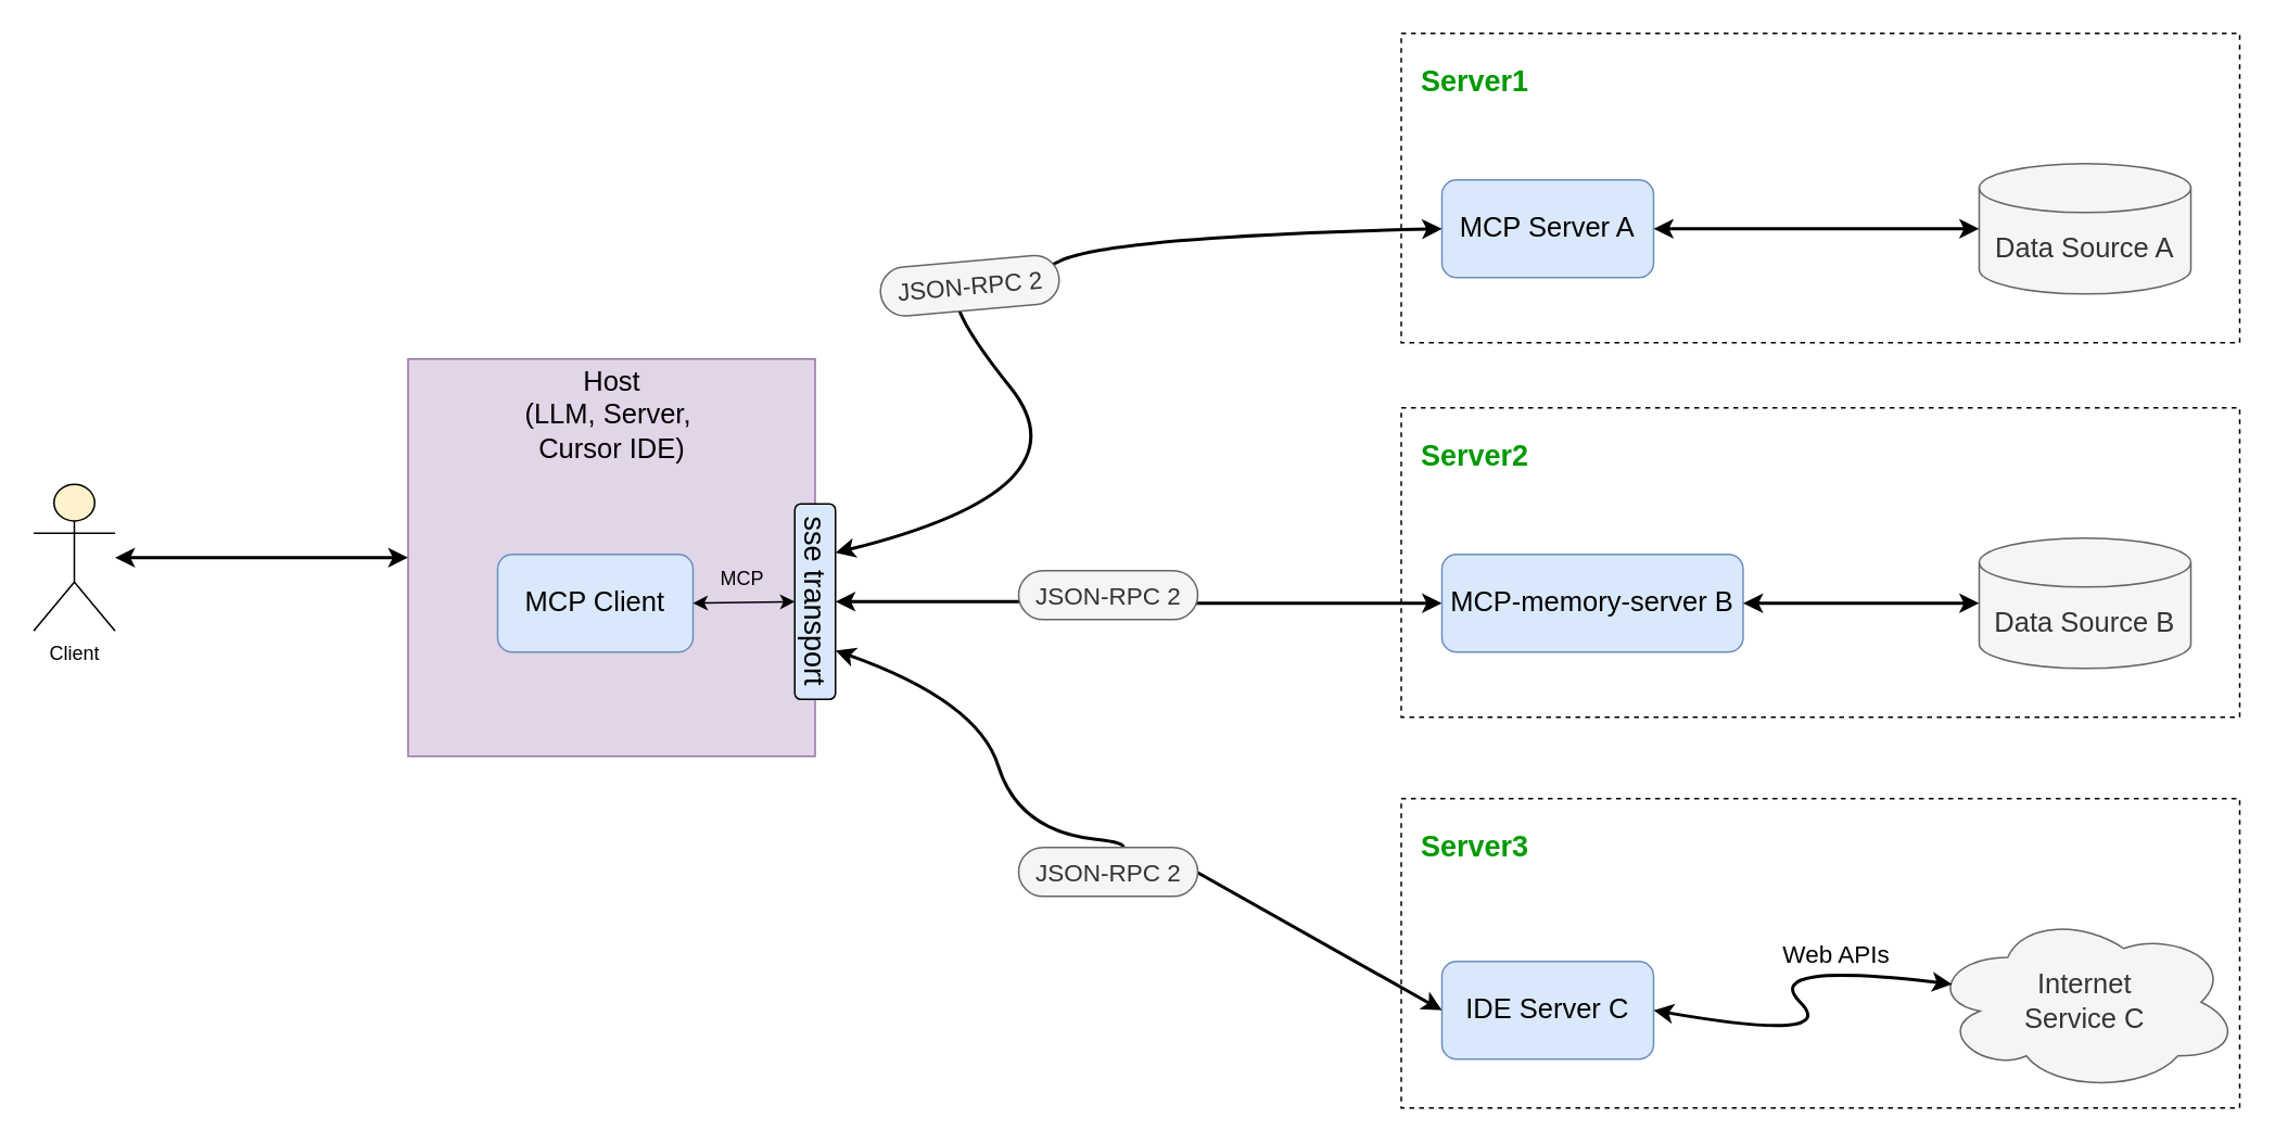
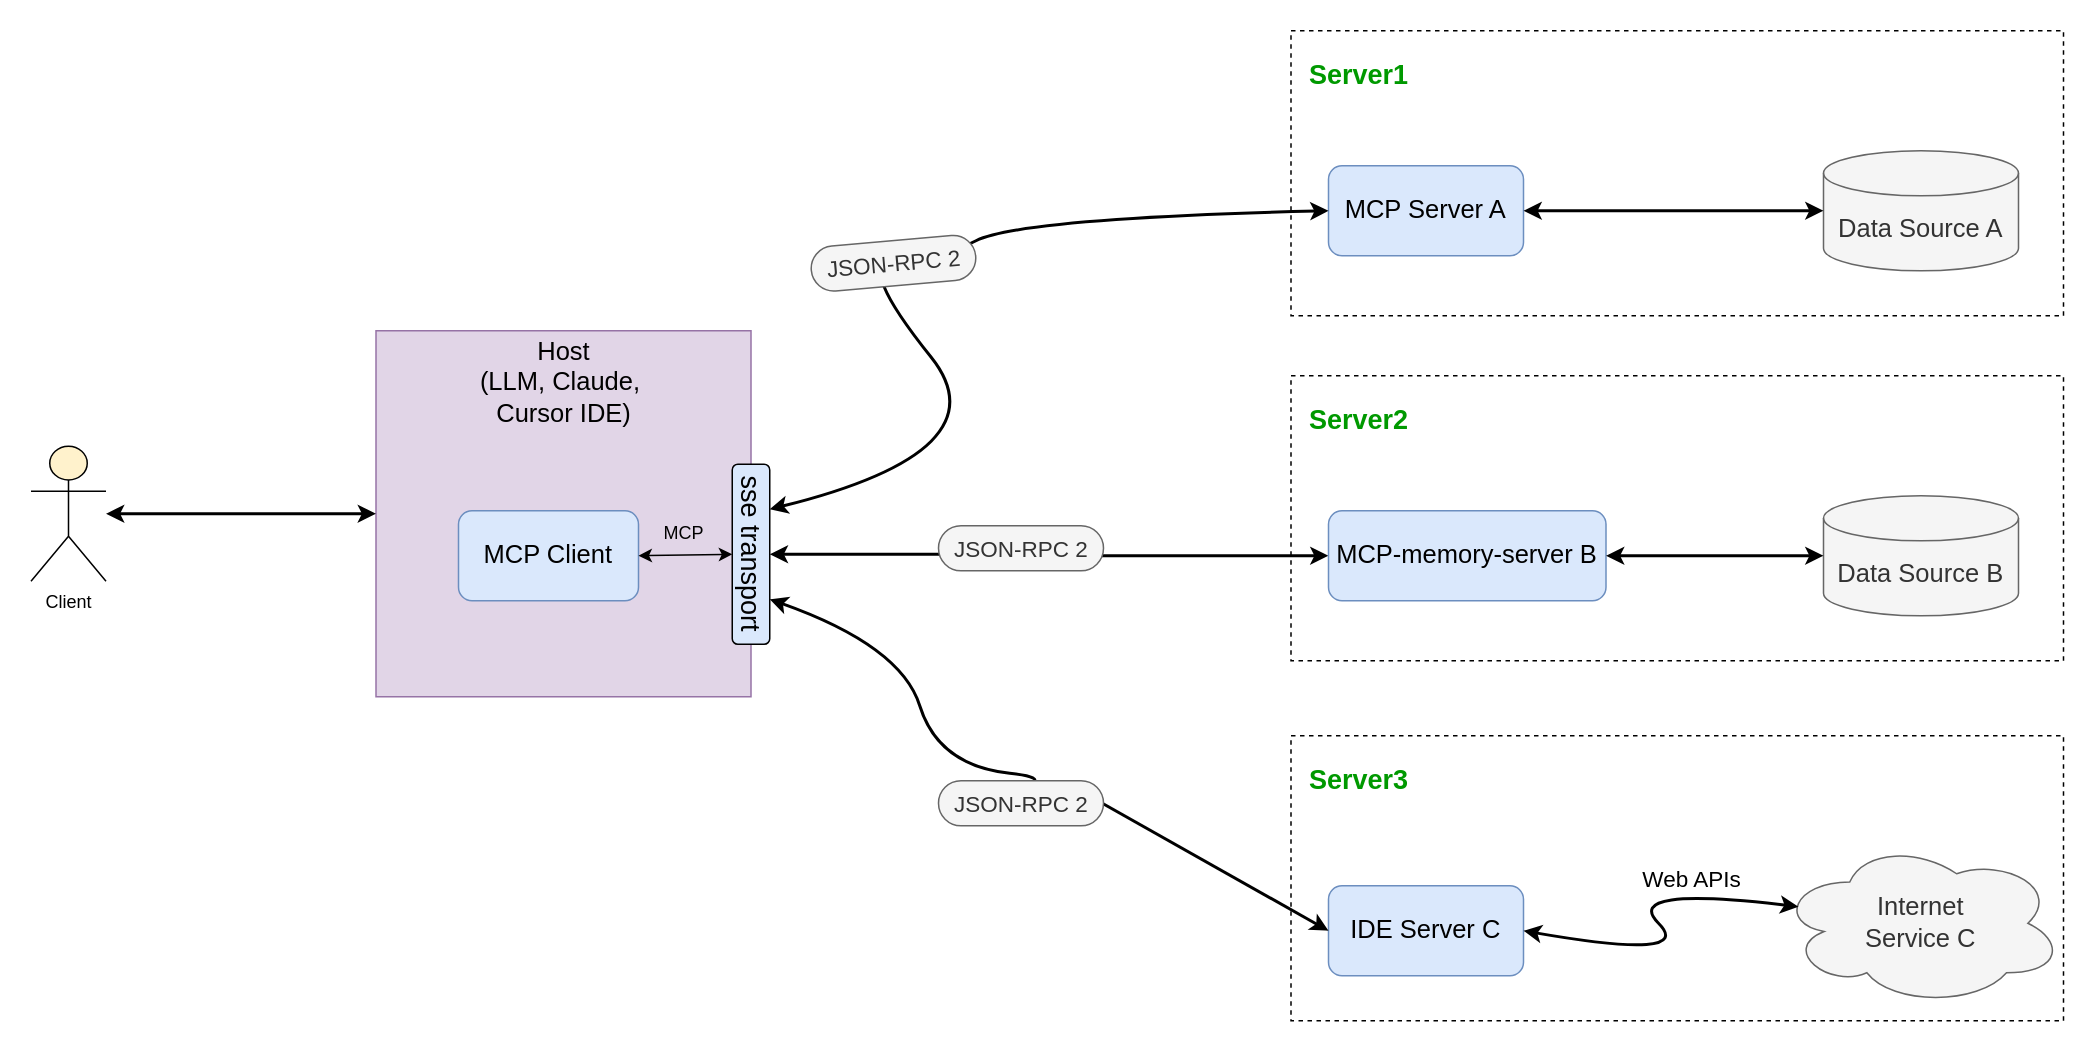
  <mxCell id="0" />
  <mxCell id="1" parent="0" />
  <mxCell id="2" value="" style="rounded=0;whiteSpace=wrap;html=1;dashed=1;" vertex="1" parent="1"><mxGeometry x="860" y="490" width="515" height="190" as="geometry" /></mxCell>
  <mxCell id="3" value="&lt;h2&gt;&lt;font style=&quot;color: rgb(0, 153, 0);&quot;&gt;Server3&lt;/font&gt;&lt;/h2&gt;" style="text;html=1;align=center;verticalAlign=middle;resizable=0;points=[];autosize=1;strokeColor=none;fillColor=none;" vertex="1" parent="1"><mxGeometry x="860" y="490" width="90" height="60" as="geometry" /></mxCell>
  <mxCell id="4" value="" style="rounded=0;whiteSpace=wrap;html=1;dashed=1;" vertex="1" parent="1"><mxGeometry x="860" y="250" width="515" height="190" as="geometry" /></mxCell>
  <mxCell id="5" style="edgeStyle=orthogonalEdgeStyle;rounded=0;orthogonalLoop=1;jettySize=auto;html=1;strokeWidth=2;startArrow=classic;startFill=1;exitX=0.5;exitY=0;exitDx=0;exitDy=0;" edge="1" parent="1" source="28" target="9"><mxGeometry relative="1" as="geometry" /></mxCell>
  <mxCell id="6" value="" style="rounded=0;whiteSpace=wrap;html=1;fillColor=#e1d5e7;strokeColor=#9673a6;" parent="1" vertex="1"><mxGeometry x="250" y="220" width="250" height="244" as="geometry" /></mxCell>
  <mxCell id="7" value="&lt;font style=&quot;font-size: 17px;&quot;&gt;MCP Client&lt;/font&gt;" style="rounded=1;whiteSpace=wrap;html=1;fillColor=#dae8fc;strokeColor=#6c8ebf;" parent="1" vertex="1"><mxGeometry x="305" y="340" width="120" height="60" as="geometry" /></mxCell>
- <mxCell id="8" value="&lt;font style=&quot;font-size: 17px;&quot;&gt;Host&lt;/font&gt;&lt;div&gt;&lt;font style=&quot;font-size: 17px;&quot;&gt;(LLM,&amp;nbsp;&lt;/font&gt;&lt;span style=&quot;font-size: 17px; background-color: transparent; color: light-dark(rgb(0, 0, 0), rgb(255, 255, 255));&quot;&gt;Server,&amp;nbsp;&lt;/span&gt;&lt;/div&gt;&lt;div&gt;&lt;font style=&quot;font-size: 17px;&quot;&gt;Cursor IDE)&lt;/font&gt;&lt;/div&gt;" style="text;html=1;align=center;verticalAlign=middle;resizable=0;points=[];autosize=1;strokeColor=none;fillColor=none;" parent="1" vertex="1"><mxGeometry x="305" y="220" width="140" height="70" as="geometry" /></mxCell>
+ <mxCell id="8" value="&lt;font style=&quot;font-size: 17px;&quot;&gt;Host&lt;/font&gt;&lt;div&gt;&lt;font style=&quot;font-size: 17px;&quot;&gt;(LLM,&amp;nbsp;&lt;/font&gt;&lt;span style=&quot;font-size: 17px; background-color: transparent; color: light-dark(rgb(0, 0, 0), rgb(255, 255, 255));&quot;&gt;Claude,&amp;nbsp;&lt;/span&gt;&lt;/div&gt;&lt;div&gt;&lt;font style=&quot;font-size: 17px;&quot;&gt;Cursor IDE)&lt;/font&gt;&lt;/div&gt;" style="text;html=1;align=center;verticalAlign=middle;resizable=0;points=[];autosize=1;strokeColor=none;fillColor=none;" parent="1" vertex="1"><mxGeometry x="305" y="220" width="140" height="70" as="geometry" /></mxCell>
  <mxCell id="9" value="&lt;font style=&quot;font-size: 17px;&quot;&gt;MCP-memory-server B&lt;/font&gt;" style="rounded=1;whiteSpace=wrap;html=1;fillColor=#dae8fc;strokeColor=#6c8ebf;container=1;" parent="1" vertex="1"><mxGeometry x="885" y="340" width="185" height="60" as="geometry" /></mxCell>
  <mxCell id="10" value="&lt;font style=&quot;font-size: 17px;&quot;&gt;IDE Server C&lt;/font&gt;" style="rounded=1;whiteSpace=wrap;html=1;fillColor=#dae8fc;strokeColor=#6c8ebf;" parent="1" vertex="1"><mxGeometry x="885" y="590" width="130" height="60" as="geometry" /></mxCell>
  <mxCell id="11" value="&lt;font style=&quot;font-size: 17px;&quot;&gt;Data Source B&lt;/font&gt;" style="shape=cylinder3;whiteSpace=wrap;html=1;boundedLbl=1;backgroundOutline=1;size=15;fillColor=#f5f5f5;strokeColor=#666666;fontColor=#333333;" parent="1" vertex="1"><mxGeometry x="1215" y="330" width="130" height="80" as="geometry" /></mxCell>
  <mxCell id="12" value="&lt;font style=&quot;font-size: 17px;&quot;&gt;Internet&lt;/font&gt;&lt;div&gt;&lt;font style=&quot;font-size: 17px;&quot;&gt;Service C&lt;/font&gt;&lt;/div&gt;" style="ellipse;shape=cloud;whiteSpace=wrap;html=1;fillColor=#f5f5f5;fontColor=#333333;strokeColor=#666666;" parent="1" vertex="1"><mxGeometry x="1185" y="560" width="190" height="110" as="geometry" /></mxCell>
  <mxCell id="13" value="&lt;font style=&quot;font-size: 15px;&quot;&gt;Web APIs&lt;/font&gt;" style="text;html=1;align=center;verticalAlign=middle;resizable=0;points=[];autosize=1;strokeColor=none;fillColor=none;" parent="1" vertex="1"><mxGeometry x="1082" y="570" width="90" height="30" as="geometry" /></mxCell>
  <mxCell id="14" style="edgeStyle=orthogonalEdgeStyle;rounded=0;orthogonalLoop=1;jettySize=auto;html=1;entryX=0;entryY=0.5;entryDx=0;entryDy=0;startArrow=classic;startFill=1;strokeWidth=2;" parent="1" source="15" target="6" edge="1"><mxGeometry relative="1" as="geometry" /></mxCell>
  <mxCell id="15" value="Client" style="shape=umlActor;verticalLabelPosition=bottom;verticalAlign=top;html=1;outlineConnect=0;fillColor=#fff2cc;strokeColor=default;" parent="1" vertex="1"><mxGeometry x="20" y="297" width="50" height="90" as="geometry" /></mxCell>
  <mxCell id="16" value="&lt;span style=&quot;font-size: 15px;&quot;&gt;JSON-RPC 2&lt;/span&gt;" style="text;html=1;align=center;verticalAlign=middle;resizable=0;points=[];autosize=1;strokeColor=#666666;fillColor=#f5f5f5;rotation=0;rounded=1;fontColor=#333333;arcSize=50;" parent="1" vertex="1"><mxGeometry x="625" y="350" width="110" height="30" as="geometry" /></mxCell>
  <mxCell id="17" value="" style="curved=1;endArrow=classic;html=1;rounded=0;exitX=1;exitY=0.5;exitDx=0;exitDy=0;entryX=0.07;entryY=0.4;entryDx=0;entryDy=0;entryPerimeter=0;startArrow=classic;startFill=1;strokeWidth=2;" parent="1" source="10" target="12" edge="1"><mxGeometry width="50" height="50" relative="1" as="geometry"><mxPoint x="1080" y="640" as="sourcePoint" /><mxPoint x="1130" y="590" as="targetPoint" /><Array as="points"><mxPoint x="1130" y="640" /><mxPoint x="1080" y="590" /></Array></mxGeometry></mxCell>
  <mxCell id="18" style="edgeStyle=orthogonalEdgeStyle;rounded=0;orthogonalLoop=1;jettySize=auto;html=1;entryX=0;entryY=0.5;entryDx=0;entryDy=0;entryPerimeter=0;startArrow=classic;startFill=1;strokeWidth=2;" parent="1" source="9" target="11" edge="1"><mxGeometry relative="1" as="geometry" /></mxCell>
  <mxCell id="19" value="&lt;h2&gt;&lt;font style=&quot;color: rgb(0, 153, 0);&quot;&gt;Server2&lt;/font&gt;&lt;/h2&gt;" style="text;html=1;align=center;verticalAlign=middle;resizable=0;points=[];autosize=1;strokeColor=none;fillColor=none;" vertex="1" parent="1"><mxGeometry x="860" y="250" width="90" height="60" as="geometry" /></mxCell>
  <mxCell id="20" value="" style="rounded=0;whiteSpace=wrap;html=1;dashed=1;" vertex="1" parent="1"><mxGeometry x="860" y="20" width="515" height="190" as="geometry" /></mxCell>
  <mxCell id="21" value="&lt;font style=&quot;font-size: 17px;&quot;&gt;MCP Server A&lt;/font&gt;" style="rounded=1;whiteSpace=wrap;html=1;fillColor=#dae8fc;strokeColor=#6c8ebf;" vertex="1" parent="1"><mxGeometry x="885" y="110" width="130" height="60" as="geometry" /></mxCell>
  <mxCell id="22" value="&lt;font style=&quot;font-size: 17px;&quot;&gt;Data Source A&lt;/font&gt;" style="shape=cylinder3;whiteSpace=wrap;html=1;boundedLbl=1;backgroundOutline=1;size=15;fillColor=#f5f5f5;strokeColor=#666666;fontColor=#333333;" vertex="1" parent="1"><mxGeometry x="1215" y="100" width="130" height="80" as="geometry" /></mxCell>
  <mxCell id="23" style="edgeStyle=orthogonalEdgeStyle;rounded=0;orthogonalLoop=1;jettySize=auto;html=1;entryX=0;entryY=0.5;entryDx=0;entryDy=0;entryPerimeter=0;startArrow=classic;startFill=1;strokeWidth=2;" edge="1" parent="1" source="21" target="22"><mxGeometry relative="1" as="geometry" /></mxCell>
  <mxCell id="24" value="&lt;h2&gt;&lt;font style=&quot;color: rgb(0, 153, 0);&quot;&gt;Server1&lt;/font&gt;&lt;/h2&gt;" style="text;html=1;align=center;verticalAlign=middle;resizable=0;points=[];autosize=1;strokeColor=none;fillColor=none;" vertex="1" parent="1"><mxGeometry x="860" y="20" width="90" height="60" as="geometry" /></mxCell>
  <mxCell id="25" value="" style="curved=1;endArrow=classic;html=1;rounded=0;entryX=0;entryY=0.5;entryDx=0;entryDy=0;exitX=0.25;exitY=0;exitDx=0;exitDy=0;startArrow=classic;startFill=1;strokeWidth=2;" edge="1" parent="1" source="28" target="21"><mxGeometry width="50" height="50" relative="1" as="geometry"><mxPoint x="670" y="165" as="sourcePoint" /><mxPoint x="720" y="115" as="targetPoint" /><Array as="points"><mxPoint x="670" y="300" /><mxPoint x="570" y="175" /><mxPoint x="620" y="175" /><mxPoint x="680" y="145" /></Array></mxGeometry></mxCell>
  <mxCell id="26" value="&lt;div&gt;&lt;span style=&quot;font-size: 15px;&quot;&gt;JSON-RPC 2&lt;/span&gt;&lt;/div&gt;" style="text;html=1;align=center;verticalAlign=middle;resizable=0;points=[];autosize=1;strokeColor=#666666;fillColor=#f5f5f5;rotation=355;rounded=1;fontColor=#333333;arcSize=50;" parent="1" vertex="1"><mxGeometry x="540" y="160" width="110" height="30" as="geometry" /></mxCell>
  <mxCell id="27" value="" style="curved=1;endArrow=classic;html=1;rounded=0;entryX=0;entryY=0.5;entryDx=0;entryDy=0;exitX=0.75;exitY=0;exitDx=0;exitDy=0;strokeWidth=2;startArrow=classic;startFill=1;" edge="1" parent="1" source="30" target="10"><mxGeometry width="50" height="50" relative="1" as="geometry"><mxPoint x="650" y="575" as="sourcePoint" /><mxPoint x="700" y="525" as="targetPoint" /><Array as="points" /></mxGeometry></mxCell>
  <mxCell id="28" value="&lt;font style=&quot;font-size: 18px;&quot;&gt;sse transport&lt;/font&gt;" style="rounded=1;whiteSpace=wrap;html=1;rotation=90;fillColor=#dae8fc;" vertex="1" parent="1"><mxGeometry x="440" y="356.5" width="120" height="25" as="geometry" /></mxCell>
  <mxCell id="29" value="" style="curved=1;endArrow=classic;html=1;rounded=0;entryX=0;entryY=0.5;entryDx=0;entryDy=0;exitX=0.75;exitY=0;exitDx=0;exitDy=0;strokeWidth=2;startArrow=classic;startFill=1;" edge="1" parent="1" source="28" target="30"><mxGeometry width="50" height="50" relative="1" as="geometry"><mxPoint x="513" y="399" as="sourcePoint" /><mxPoint x="885" y="620" as="targetPoint" /><Array as="points"><mxPoint x="600" y="430" /><mxPoint x="625" y="510" /><mxPoint x="720" y="520" /></Array></mxGeometry></mxCell>
  <mxCell id="30" value="&lt;span style=&quot;font-size: 15px;&quot;&gt;JSON-RPC 2&lt;/span&gt;" style="text;html=1;align=center;verticalAlign=middle;resizable=0;points=[];autosize=1;strokeColor=#666666;fillColor=#f5f5f5;rotation=0;rounded=1;fontColor=#333333;arcSize=50;" parent="1" vertex="1"><mxGeometry x="625" y="520" width="110" height="30" as="geometry" /></mxCell>
  <mxCell id="31" value="" style="endArrow=classic;startArrow=classic;html=1;rounded=0;entryX=0.5;entryY=1;entryDx=0;entryDy=0;exitX=1;exitY=0.5;exitDx=0;exitDy=0;" edge="1" parent="1" source="7" target="28"><mxGeometry width="50" height="50" relative="1" as="geometry"><mxPoint x="435" y="410" as="sourcePoint" /><mxPoint x="485" y="360" as="targetPoint" /></mxGeometry></mxCell>
  <mxCell id="32" value="MCP" style="text;html=1;align=center;verticalAlign=middle;resizable=0;points=[];autosize=1;strokeColor=none;fillColor=none;" vertex="1" parent="1"><mxGeometry x="430" y="340" width="50" height="30" as="geometry" /></mxCell>
